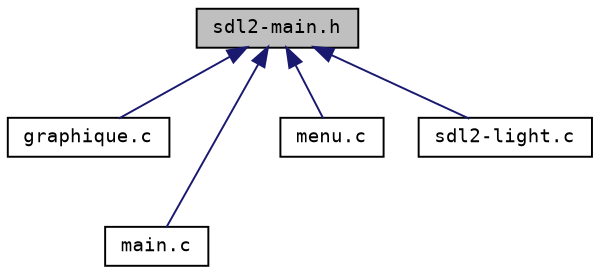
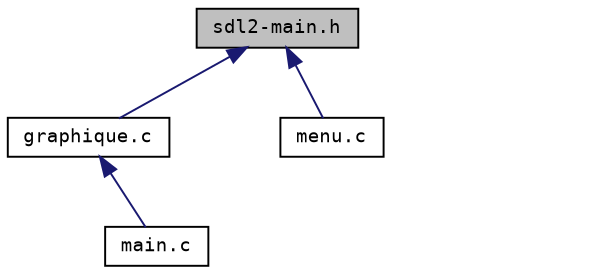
  digraph {
    fontname="DejaVu Sans Mono"
    node [color=black fillcolor=white fontname="DejaVu Sans Mono" fontsize=10 shape=record style=filled]
    edge [color=midnightblue dir=back fontname="DejaVu Sans Mono" fontsize=10 labelfontname=Helvetica labelfontsize=10 style=solid]
    n1 [fillcolor=grey75 fontcolor=black height=0.2 label="sdl2-main.h" width=0.4]
    n2 [height=0.2 label="graphique.c" width=0.4]
    n3 [height=0.2 label="main.c" width=0.4]
    n4 [height=0.2 label="menu.c" width=0.4]
-   n5 [height=0.2 label="sdl2-light.c" width=0.4]
    n1 -> n2
-   n1 -> n3
+   n2 -> n3
    n1 -> n4
-   n1 -> n5
  }
